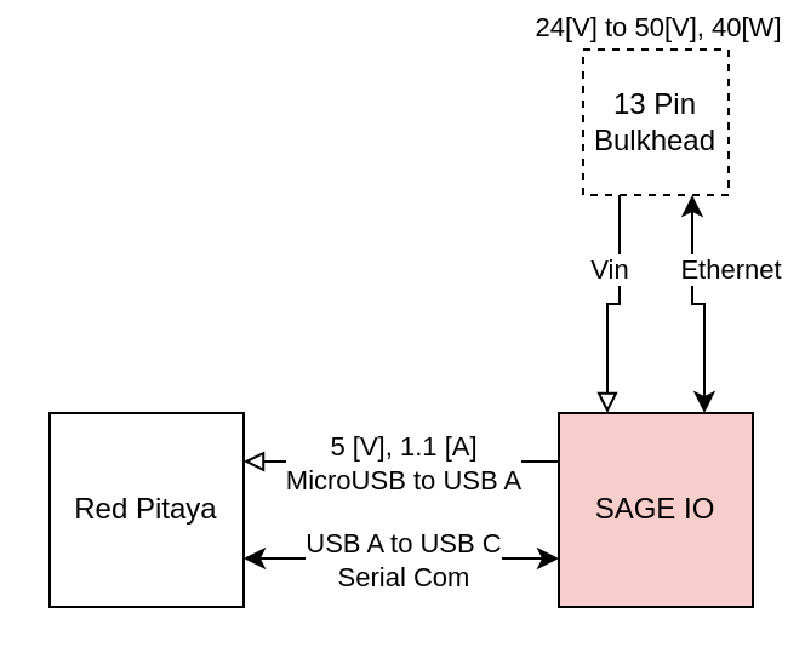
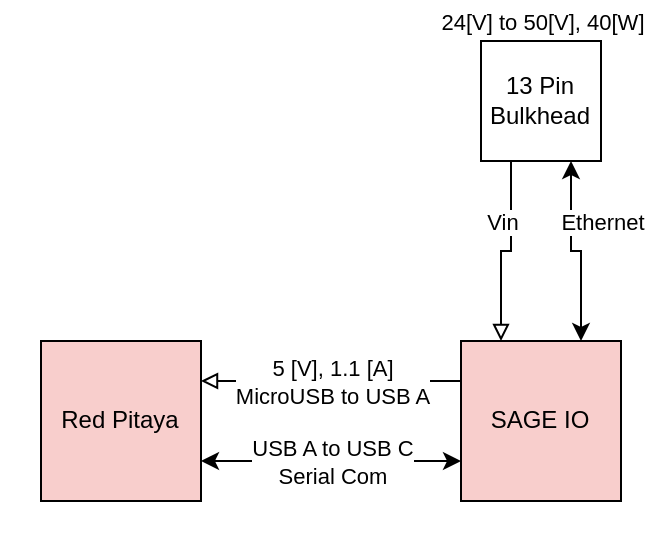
  <mxCell id="0" />
  <mxCell id="1" parent="0" />
- <mxCell id="2" value="Red Pitaya" style="whiteSpace=wrap;html=1;aspect=fixed;" vertex="1" parent="1"><mxGeometry x="20" y="170" width="80" height="80" as="geometry" /></mxCell>
+ <mxCell id="2" value="Red Pitaya" style="whiteSpace=wrap;html=1;aspect=fixed;fillColor=#f8cecc;" vertex="1" parent="1"><mxGeometry x="20" y="170" width="80" height="80" as="geometry" /></mxCell>
  <mxCell id="3" style="edgeStyle=orthogonalEdgeStyle;rounded=0;orthogonalLoop=1;jettySize=auto;html=1;exitX=0;exitY=0.25;exitDx=0;exitDy=0;entryX=1;entryY=0.25;entryDx=0;entryDy=0;startArrow=none;startFill=0;endArrow=block;endFill=0;" edge="1" parent="1" source="7" target="2"><mxGeometry relative="1" as="geometry" /></mxCell>
  <mxCell id="4" value="5 [V], 1.1 [A]&lt;br&gt;MicroUSB to USB A" style="edgeLabel;html=1;align=center;verticalAlign=middle;resizable=0;points=[];" vertex="1" connectable="0" parent="3"><mxGeometry relative="1" as="geometry"><mxPoint as="offset" /></mxGeometry></mxCell>
  <mxCell id="5" style="edgeStyle=orthogonalEdgeStyle;rounded=0;orthogonalLoop=1;jettySize=auto;html=1;exitX=0;exitY=0.75;exitDx=0;exitDy=0;entryX=1;entryY=0.75;entryDx=0;entryDy=0;startArrow=classic;startFill=1;endArrow=classic;endFill=1;" edge="1" parent="1" source="7" target="2"><mxGeometry relative="1" as="geometry"><Array as="points"><mxPoint x="170" y="230" /><mxPoint x="170" y="230" /></Array></mxGeometry></mxCell>
  <mxCell id="6" value="USB A to USB C&lt;br&gt;Serial Com" style="edgeLabel;html=1;align=center;verticalAlign=middle;resizable=0;points=[];" vertex="1" connectable="0" parent="5"><mxGeometry relative="1" as="geometry"><mxPoint as="offset" /></mxGeometry></mxCell>
  <mxCell id="7" value="SAGE IO" style="whiteSpace=wrap;html=1;aspect=fixed;fillColor=#f8cecc;" vertex="1" parent="1"><mxGeometry x="230" y="170" width="80" height="80" as="geometry" /></mxCell>
  <mxCell id="8" style="edgeStyle=orthogonalEdgeStyle;rounded=0;orthogonalLoop=1;jettySize=auto;html=1;exitX=0.75;exitY=1;exitDx=0;exitDy=0;entryX=0.75;entryY=0;entryDx=0;entryDy=0;startArrow=classic;startFill=1;endArrow=classic;endFill=1;" edge="1" parent="1" source="13" target="7"><mxGeometry relative="1" as="geometry" /></mxCell>
  <mxCell id="9" value="Ethernet" style="edgeLabel;html=1;align=center;verticalAlign=middle;resizable=0;points=[];" vertex="1" connectable="0" parent="8"><mxGeometry x="-0.324" y="2" relative="1" as="geometry"><mxPoint x="13" y="-2" as="offset" /></mxGeometry></mxCell>
  <mxCell id="10" style="edgeStyle=orthogonalEdgeStyle;rounded=0;orthogonalLoop=1;jettySize=auto;html=1;exitX=0.25;exitY=1;exitDx=0;exitDy=0;entryX=0.25;entryY=0;entryDx=0;entryDy=0;startArrow=none;startFill=0;endArrow=block;endFill=0;" edge="1" parent="1" source="13" target="7"><mxGeometry relative="1" as="geometry" /></mxCell>
  <mxCell id="11" value="24[V] to 50[V], 40[W]" style="edgeLabel;html=1;align=center;verticalAlign=middle;resizable=0;points=[];rotation=0;" vertex="1" connectable="0" parent="10"><mxGeometry x="-0.221" y="1" relative="1" as="geometry"><mxPoint x="14" y="-107" as="offset" /></mxGeometry></mxCell>
  <mxCell id="12" value="Vin" style="edgeLabel;html=1;align=center;verticalAlign=middle;resizable=0;points=[];" vertex="1" connectable="0" parent="10"><mxGeometry x="-0.31" y="2" relative="1" as="geometry"><mxPoint x="-7" y="-3" as="offset" /></mxGeometry></mxCell>
- <mxCell id="13" value="13 Pin&lt;br&gt;Bulkhead" style="whiteSpace=wrap;html=1;aspect=fixed;dashed=1;" vertex="1" parent="1"><mxGeometry x="240" y="20" width="60" height="60" as="geometry" /></mxCell>
+ <mxCell id="13" value="13 Pin&lt;br&gt;Bulkhead" style="whiteSpace=wrap;html=1;aspect=fixed;" vertex="1" parent="1"><mxGeometry x="240" y="20" width="60" height="60" as="geometry" /></mxCell>
